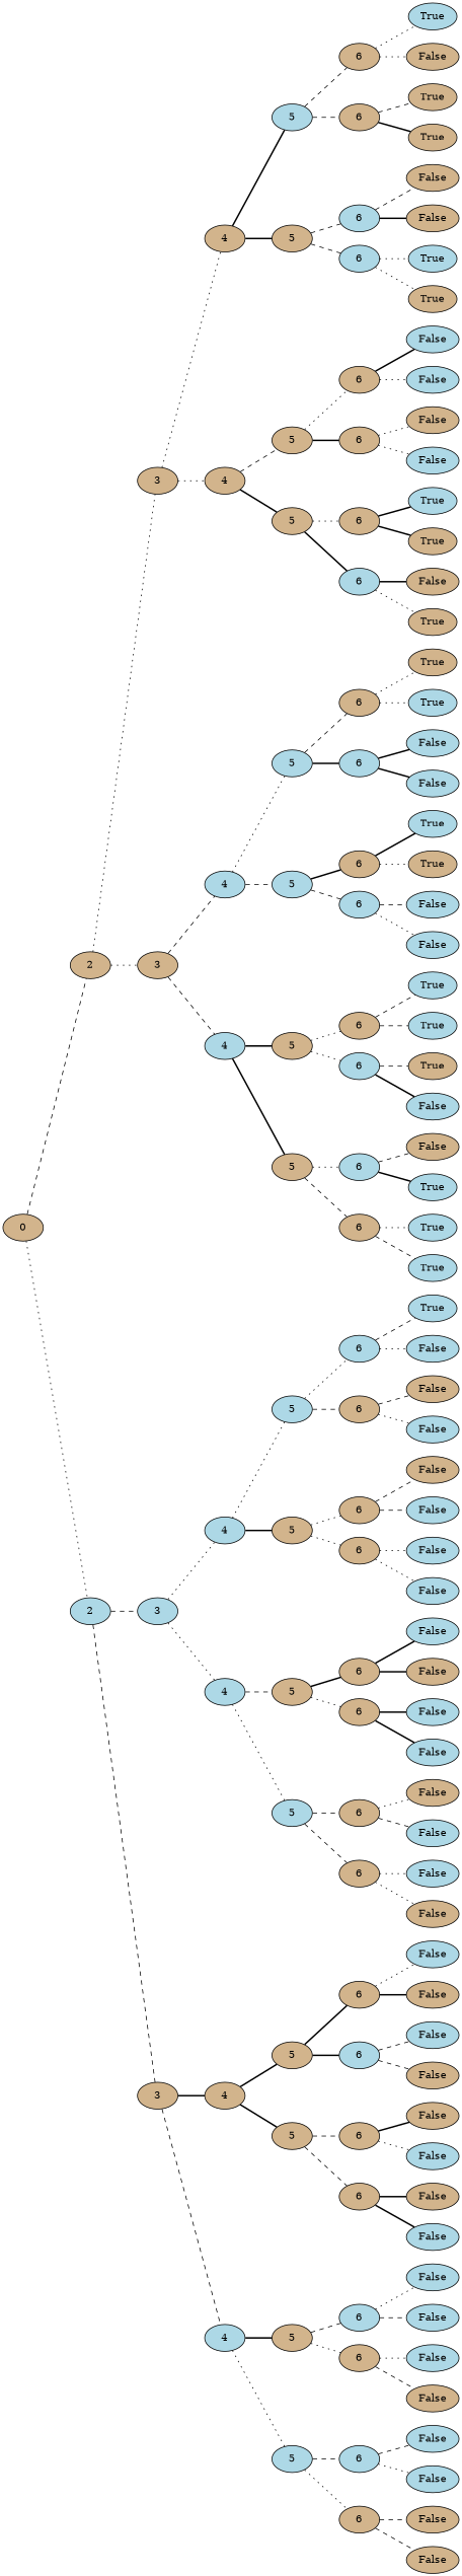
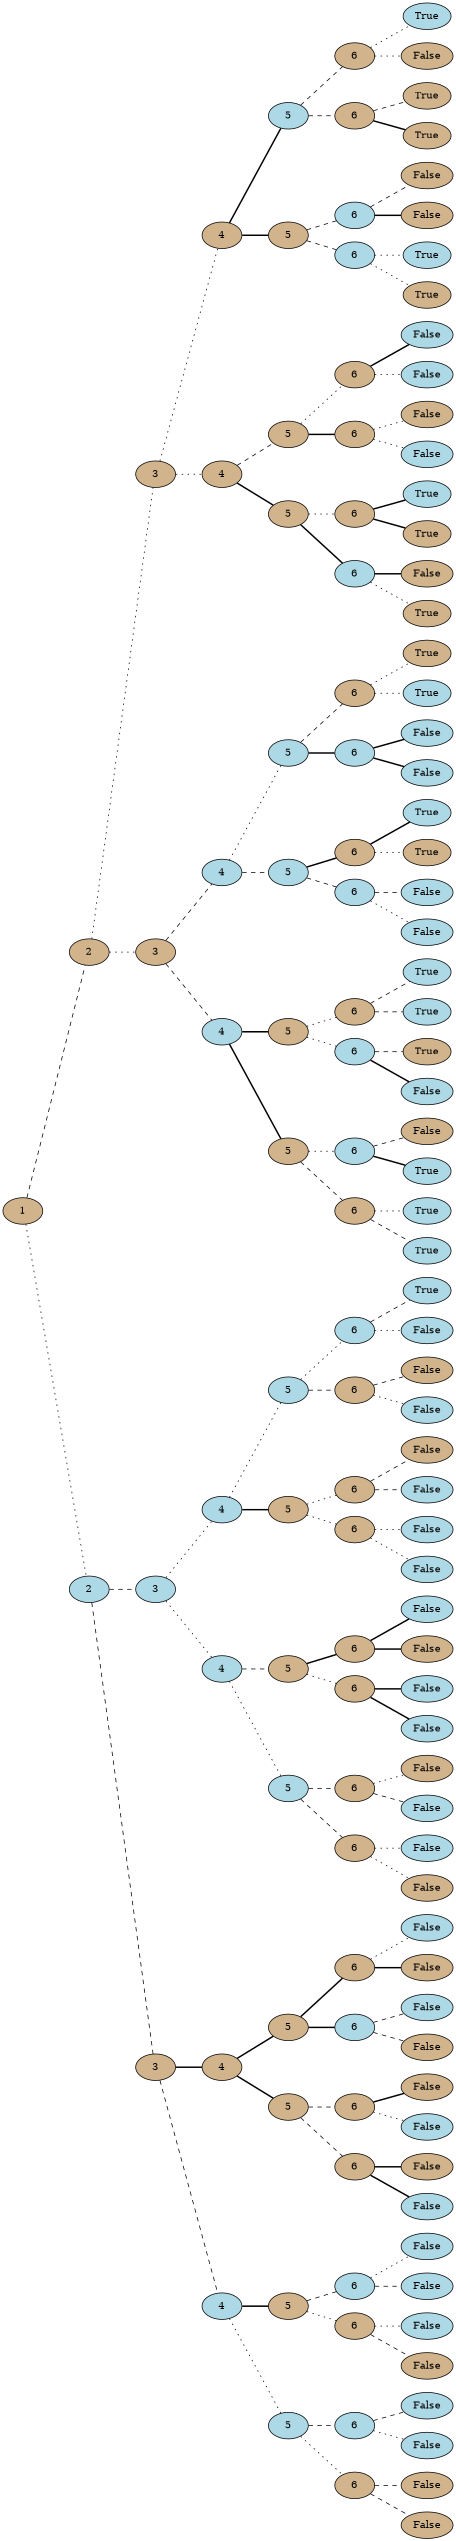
  graph {
    rankdir=LR
    node [style=filled fillcolor=tan]
    edge [style=dotted]
-   n1 [label=0]
+   n1 [label=1]
    n2 [label=2]
    n3 [label=2 fillcolor=lightblue]
    n4 [label=3]
    n5 [label=3]
    n6 [label=4]
    n7 [label=4]
    n8 [label=5 fillcolor=lightblue]
    n9 [label=5]
    n10 [label=6]
    n11 [label=6]
    n12 [label=True fillcolor=lightblue]
    n13 [label=False]
    n14 [label=True]
    n15 [label=True]
    n16 [label=6 fillcolor=lightblue]
    n17 [label=6 fillcolor=lightblue]
    n18 [label=False]
    n19 [label=False]
    n20 [label=True fillcolor=lightblue]
    n21 [label=True]
    n22 [label=5]
    n23 [label=5]
    n24 [label=6]
    n25 [label=6]
    n26 [label=False fillcolor=lightblue]
    n27 [label=False fillcolor=lightblue]
    n28 [label=False]
    n29 [label=False fillcolor=lightblue]
    n30 [label=6]
    n31 [label=6 fillcolor=lightblue]
    n32 [label=True fillcolor=lightblue]
    n33 [label=True]
    n34 [label=False]
    n35 [label=True]
    n36 [label=4 fillcolor=lightblue]
    n37 [label=4 fillcolor=lightblue]
    n38 [label=5 fillcolor=lightblue]
    n39 [label=5 fillcolor=lightblue]
    n40 [label=6]
    n41 [label=6 fillcolor=lightblue]
    n42 [label=True]
    n43 [label=True fillcolor=lightblue]
    n44 [label=False fillcolor=lightblue]
    n45 [label=False fillcolor=lightblue]
    n46 [label=6]
    n47 [label=6 fillcolor=lightblue]
    n48 [label=True fillcolor=lightblue]
    n49 [label=True]
    n50 [label=False fillcolor=lightblue]
    n51 [label=False fillcolor=lightblue]
    n52 [label=5]
    n53 [label=5]
    n54 [label=6]
    n55 [label=6 fillcolor=lightblue]
    n56 [label=True fillcolor=lightblue]
    n57 [label=True fillcolor=lightblue]
    n58 [label=True]
    n59 [label=False fillcolor=lightblue]
    n60 [label=6 fillcolor=lightblue]
    n61 [label=6]
    n62 [label=False]
    n63 [label=True fillcolor=lightblue]
    n64 [label=True fillcolor=lightblue]
    n65 [label=True fillcolor=lightblue]
    n66 [label=3 fillcolor=lightblue]
    n67 [label=3]
    n68 [label=4 fillcolor=lightblue]
    n69 [label=4 fillcolor=lightblue]
    n70 [label=5 fillcolor=lightblue]
    n71 [label=5]
    n72 [label=6 fillcolor=lightblue]
    n73 [label=6]
    n74 [label=True fillcolor=lightblue]
    n75 [label=False fillcolor=lightblue]
    n76 [label=False]
    n77 [label=False fillcolor=lightblue]
    n78 [label=6]
    n79 [label=6]
    n80 [label=False]
    n81 [label=False fillcolor=lightblue]
    n82 [label=False fillcolor=lightblue]
    n83 [label=False fillcolor=lightblue]
    n84 [label=5]
    n85 [label=5 fillcolor=lightblue]
    n86 [label=6]
    n87 [label=6]
    n88 [label=False fillcolor=lightblue]
    n89 [label=False]
    n90 [label=False fillcolor=lightblue]
    n91 [label=False fillcolor=lightblue]
    n92 [label=6]
    n93 [label=6]
    n94 [label=False]
    n95 [label=False fillcolor=lightblue]
    n96 [label=False fillcolor=lightblue]
    n97 [label=False]
    n98 [label=4]
    n99 [label=4 fillcolor=lightblue]
    n100 [label=5]
    n101 [label=5]
    n102 [label=6]
    n103 [label=6 fillcolor=lightblue]
    n104 [label=False fillcolor=lightblue]
    n105 [label=False]
    n106 [label=False fillcolor=lightblue]
    n107 [label=False]
    n108 [label=6]
    n109 [label=6]
    n110 [label=False]
    n111 [label=False fillcolor=lightblue]
    n112 [label=False]
    n113 [label=False fillcolor=lightblue]
    n114 [label=5]
    n115 [label=5 fillcolor=lightblue]
    n116 [label=6 fillcolor=lightblue]
    n117 [label=6]
    n118 [label=False fillcolor=lightblue]
    n119 [label=False fillcolor=lightblue]
    n120 [label=False fillcolor=lightblue]
    n121 [label=False]
    n122 [label=6 fillcolor=lightblue]
    n123 [label=6]
    n124 [label=False fillcolor=lightblue]
    n125 [label=False fillcolor=lightblue]
    n126 [label=False]
    n127 [label=False]
    n1 -- n2 [style=dashed]
    n1 -- n3
    n2 -- n4
    n2 -- n5
    n3 -- n66 [style=dashed]
    n3 -- n67 [style=dashed]
    n4 -- n6
    n4 -- n7
    n5 -- n36 [style=dashed]
    n5 -- n37 [style=dashed]
    n6 -- n8 [style=bold]
    n6 -- n9 [style=bold]
    n7 -- n22 [style=dashed]
    n7 -- n23 [style=bold]
    n8 -- n10 [style=dashed]
    n8 -- n11 [style=dashed]
    n9 -- n16 [style=dashed]
    n9 -- n17 [style=dashed]
    n10 -- n12
    n10 -- n13
    n11 -- n14 [style=dashed]
    n11 -- n15 [style=bold]
    n16 -- n18 [style=dashed]
    n16 -- n19 [style=bold]
    n17 -- n20
    n17 -- n21
    n22 -- n24
    n22 -- n25 [style=bold]
    n23 -- n30
    n23 -- n31 [style=bold]
    n24 -- n26 [style=bold]
    n24 -- n27
    n25 -- n28
    n25 -- n29
    n30 -- n32 [style=bold]
    n30 -- n33 [style=bold]
    n31 -- n34 [style=bold]
    n31 -- n35
    n36 -- n38
    n36 -- n39 [style=dashed]
    n37 -- n52 [style=bold]
    n37 -- n53 [style=bold]
    n38 -- n40 [style=dashed]
    n38 -- n41 [style=bold]
    n39 -- n46 [style=bold]
    n39 -- n47 [style=dashed]
    n40 -- n42
    n40 -- n43
    n41 -- n44 [style=bold]
    n41 -- n45 [style=bold]
    n46 -- n48 [style=bold]
    n46 -- n49
    n47 -- n50 [style=dashed]
    n47 -- n51
    n52 -- n54
    n52 -- n55
    n53 -- n60
    n53 -- n61 [style=dashed]
    n54 -- n56 [style=dashed]
    n54 -- n57 [style=dashed]
    n55 -- n58 [style=dashed]
    n55 -- n59 [style=bold]
    n60 -- n62 [style=dashed]
    n60 -- n63 [style=bold]
    n61 -- n64
    n61 -- n65 [style=dashed]
    n66 -- n68
    n66 -- n69
    n67 -- n98 [style=bold]
    n67 -- n99 [style=dashed]
    n68 -- n70
    n68 -- n71 [style=bold]
    n69 -- n84 [style=dashed]
    n69 -- n85
    n70 -- n72
    n70 -- n73 [style=dashed]
    n71 -- n78
    n71 -- n79
    n72 -- n74 [style=dashed]
    n72 -- n75
    n73 -- n76 [style=dashed]
    n73 -- n77
    n78 -- n80 [style=dashed]
    n78 -- n81 [style=dashed]
    n79 -- n82
    n79 -- n83
    n84 -- n86 [style=bold]
    n84 -- n87
    n85 -- n92 [style=dashed]
    n85 -- n93 [style=dashed]
    n86 -- n88 [style=bold]
    n86 -- n89 [style=bold]
    n87 -- n90 [style=bold]
    n87 -- n91 [style=bold]
    n92 -- n94
    n92 -- n95 [style=dashed]
    n93 -- n96
    n93 -- n97
    n98 -- n100 [style=bold]
    n98 -- n101 [style=bold]
    n99 -- n114 [style=bold]
    n99 -- n115
    n100 -- n102 [style=bold]
    n100 -- n103 [style=bold]
    n101 -- n108 [style=dashed]
    n101 -- n109 [style=dashed]
    n102 -- n104
    n102 -- n105 [style=bold]
    n103 -- n106 [style=dashed]
    n103 -- n107 [style=dashed]
    n108 -- n110 [style=bold]
    n108 -- n111
    n109 -- n112 [style=bold]
    n109 -- n113 [style=bold]
    n114 -- n116 [style=dashed]
    n114 -- n117
    n115 -- n122 [style=dashed]
    n115 -- n123
    n116 -- n118
    n116 -- n119 [style=dashed]
    n117 -- n120
    n117 -- n121 [style=dashed]
    n122 -- n124 [style=dashed]
    n122 -- n125
    n123 -- n126 [style=dashed]
    n123 -- n127 [style=dashed]
  }
